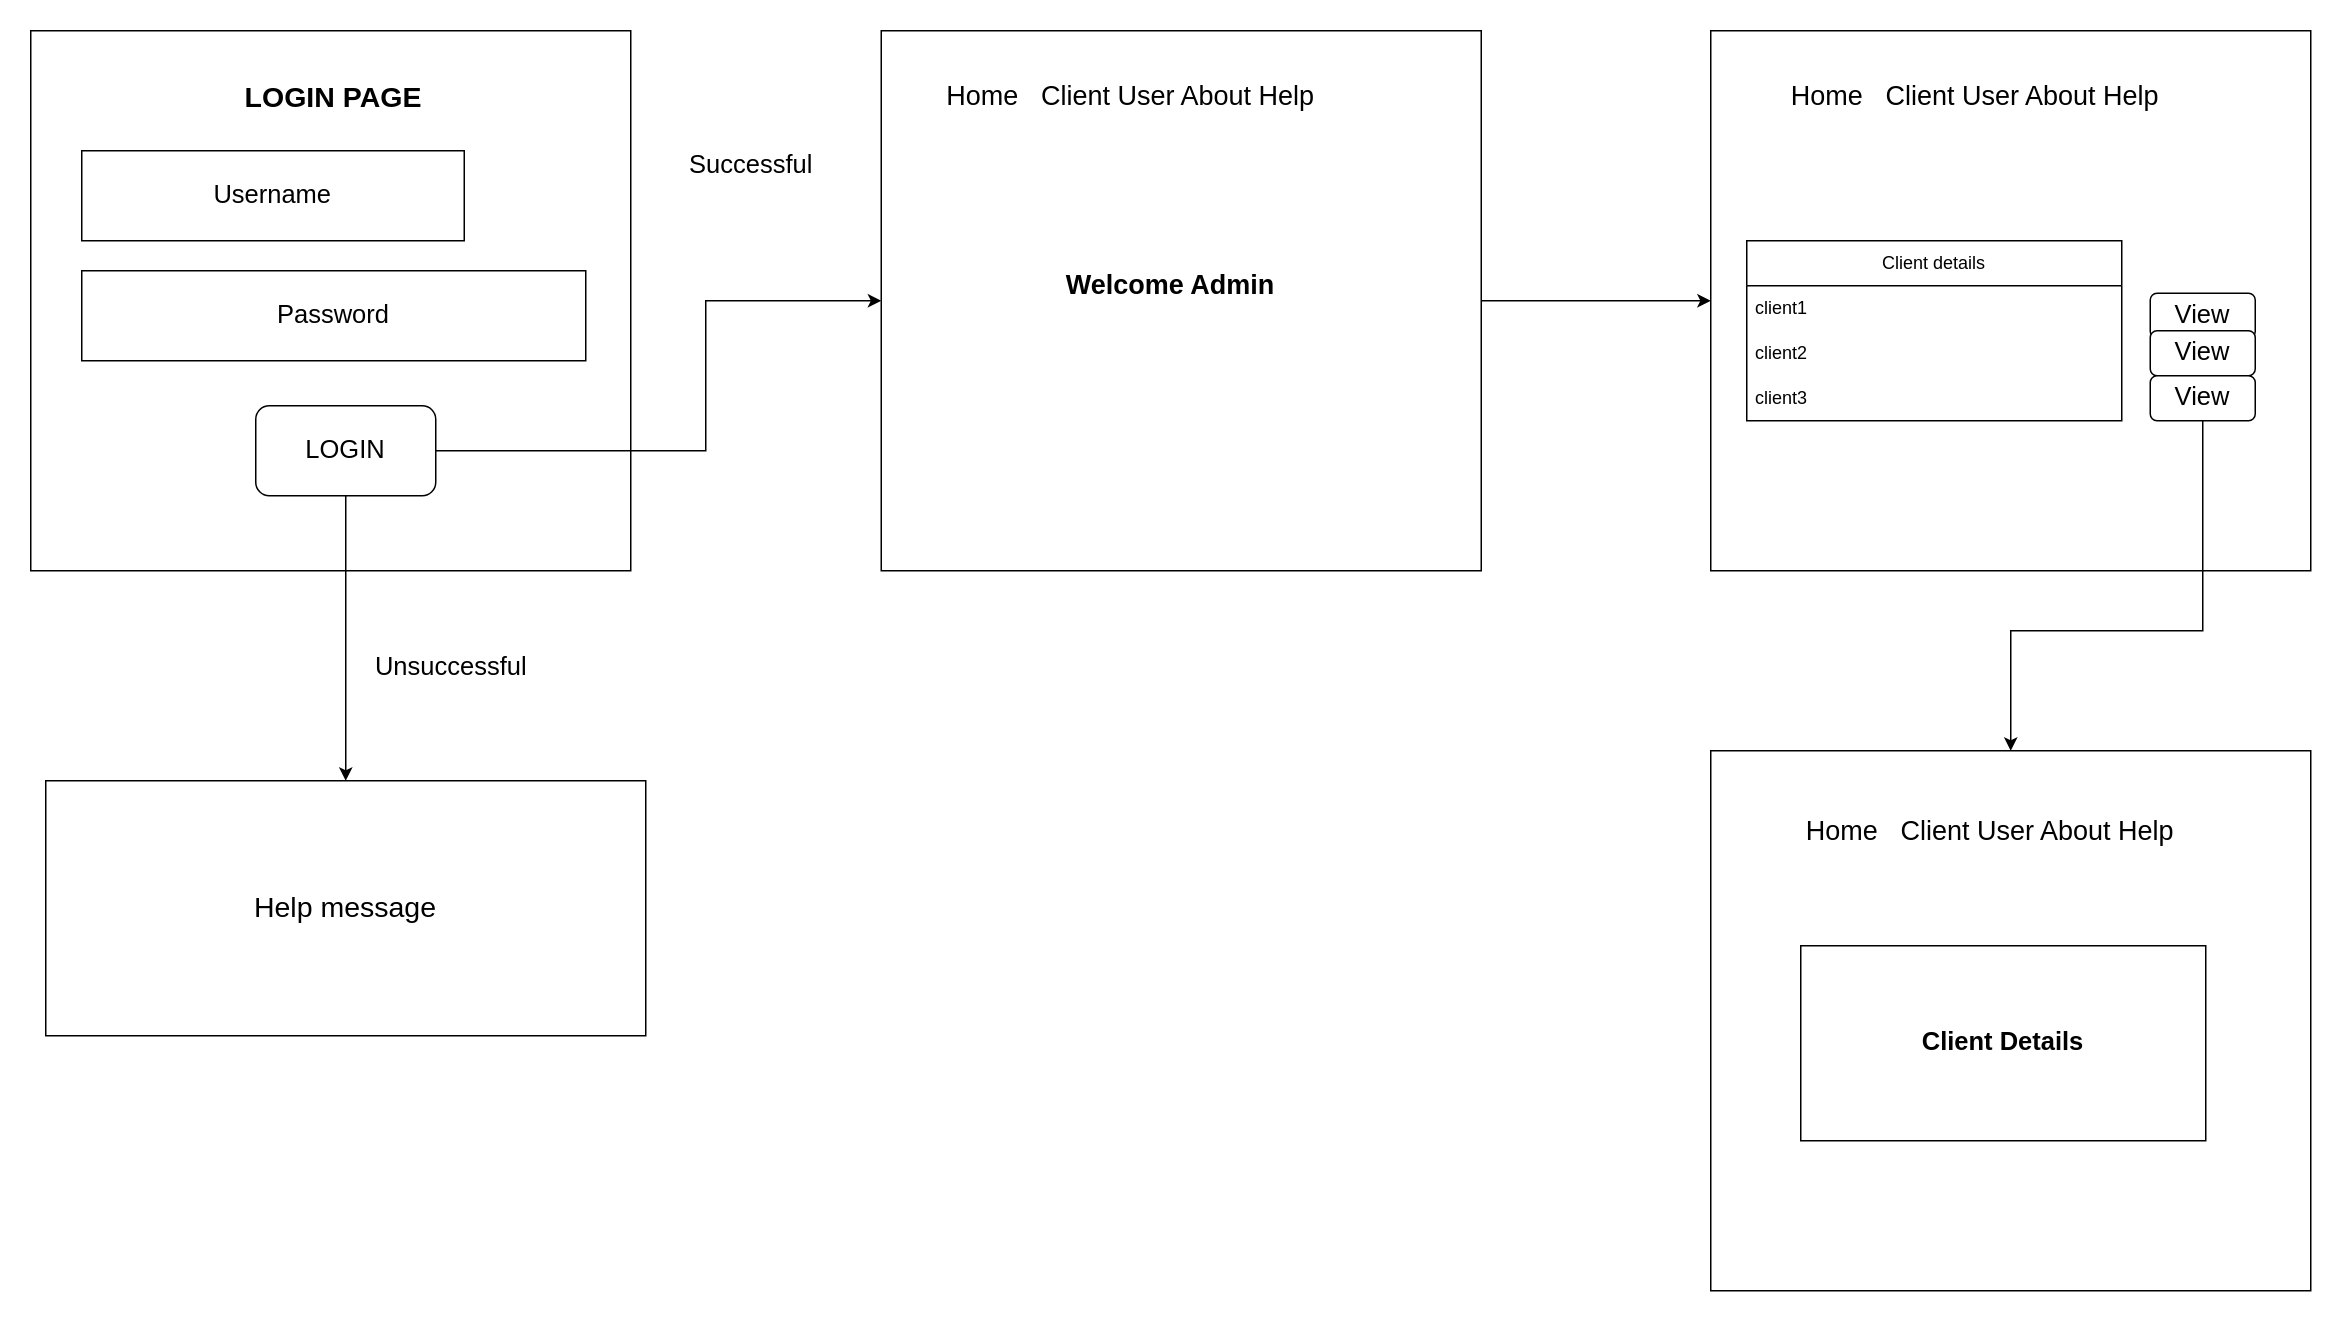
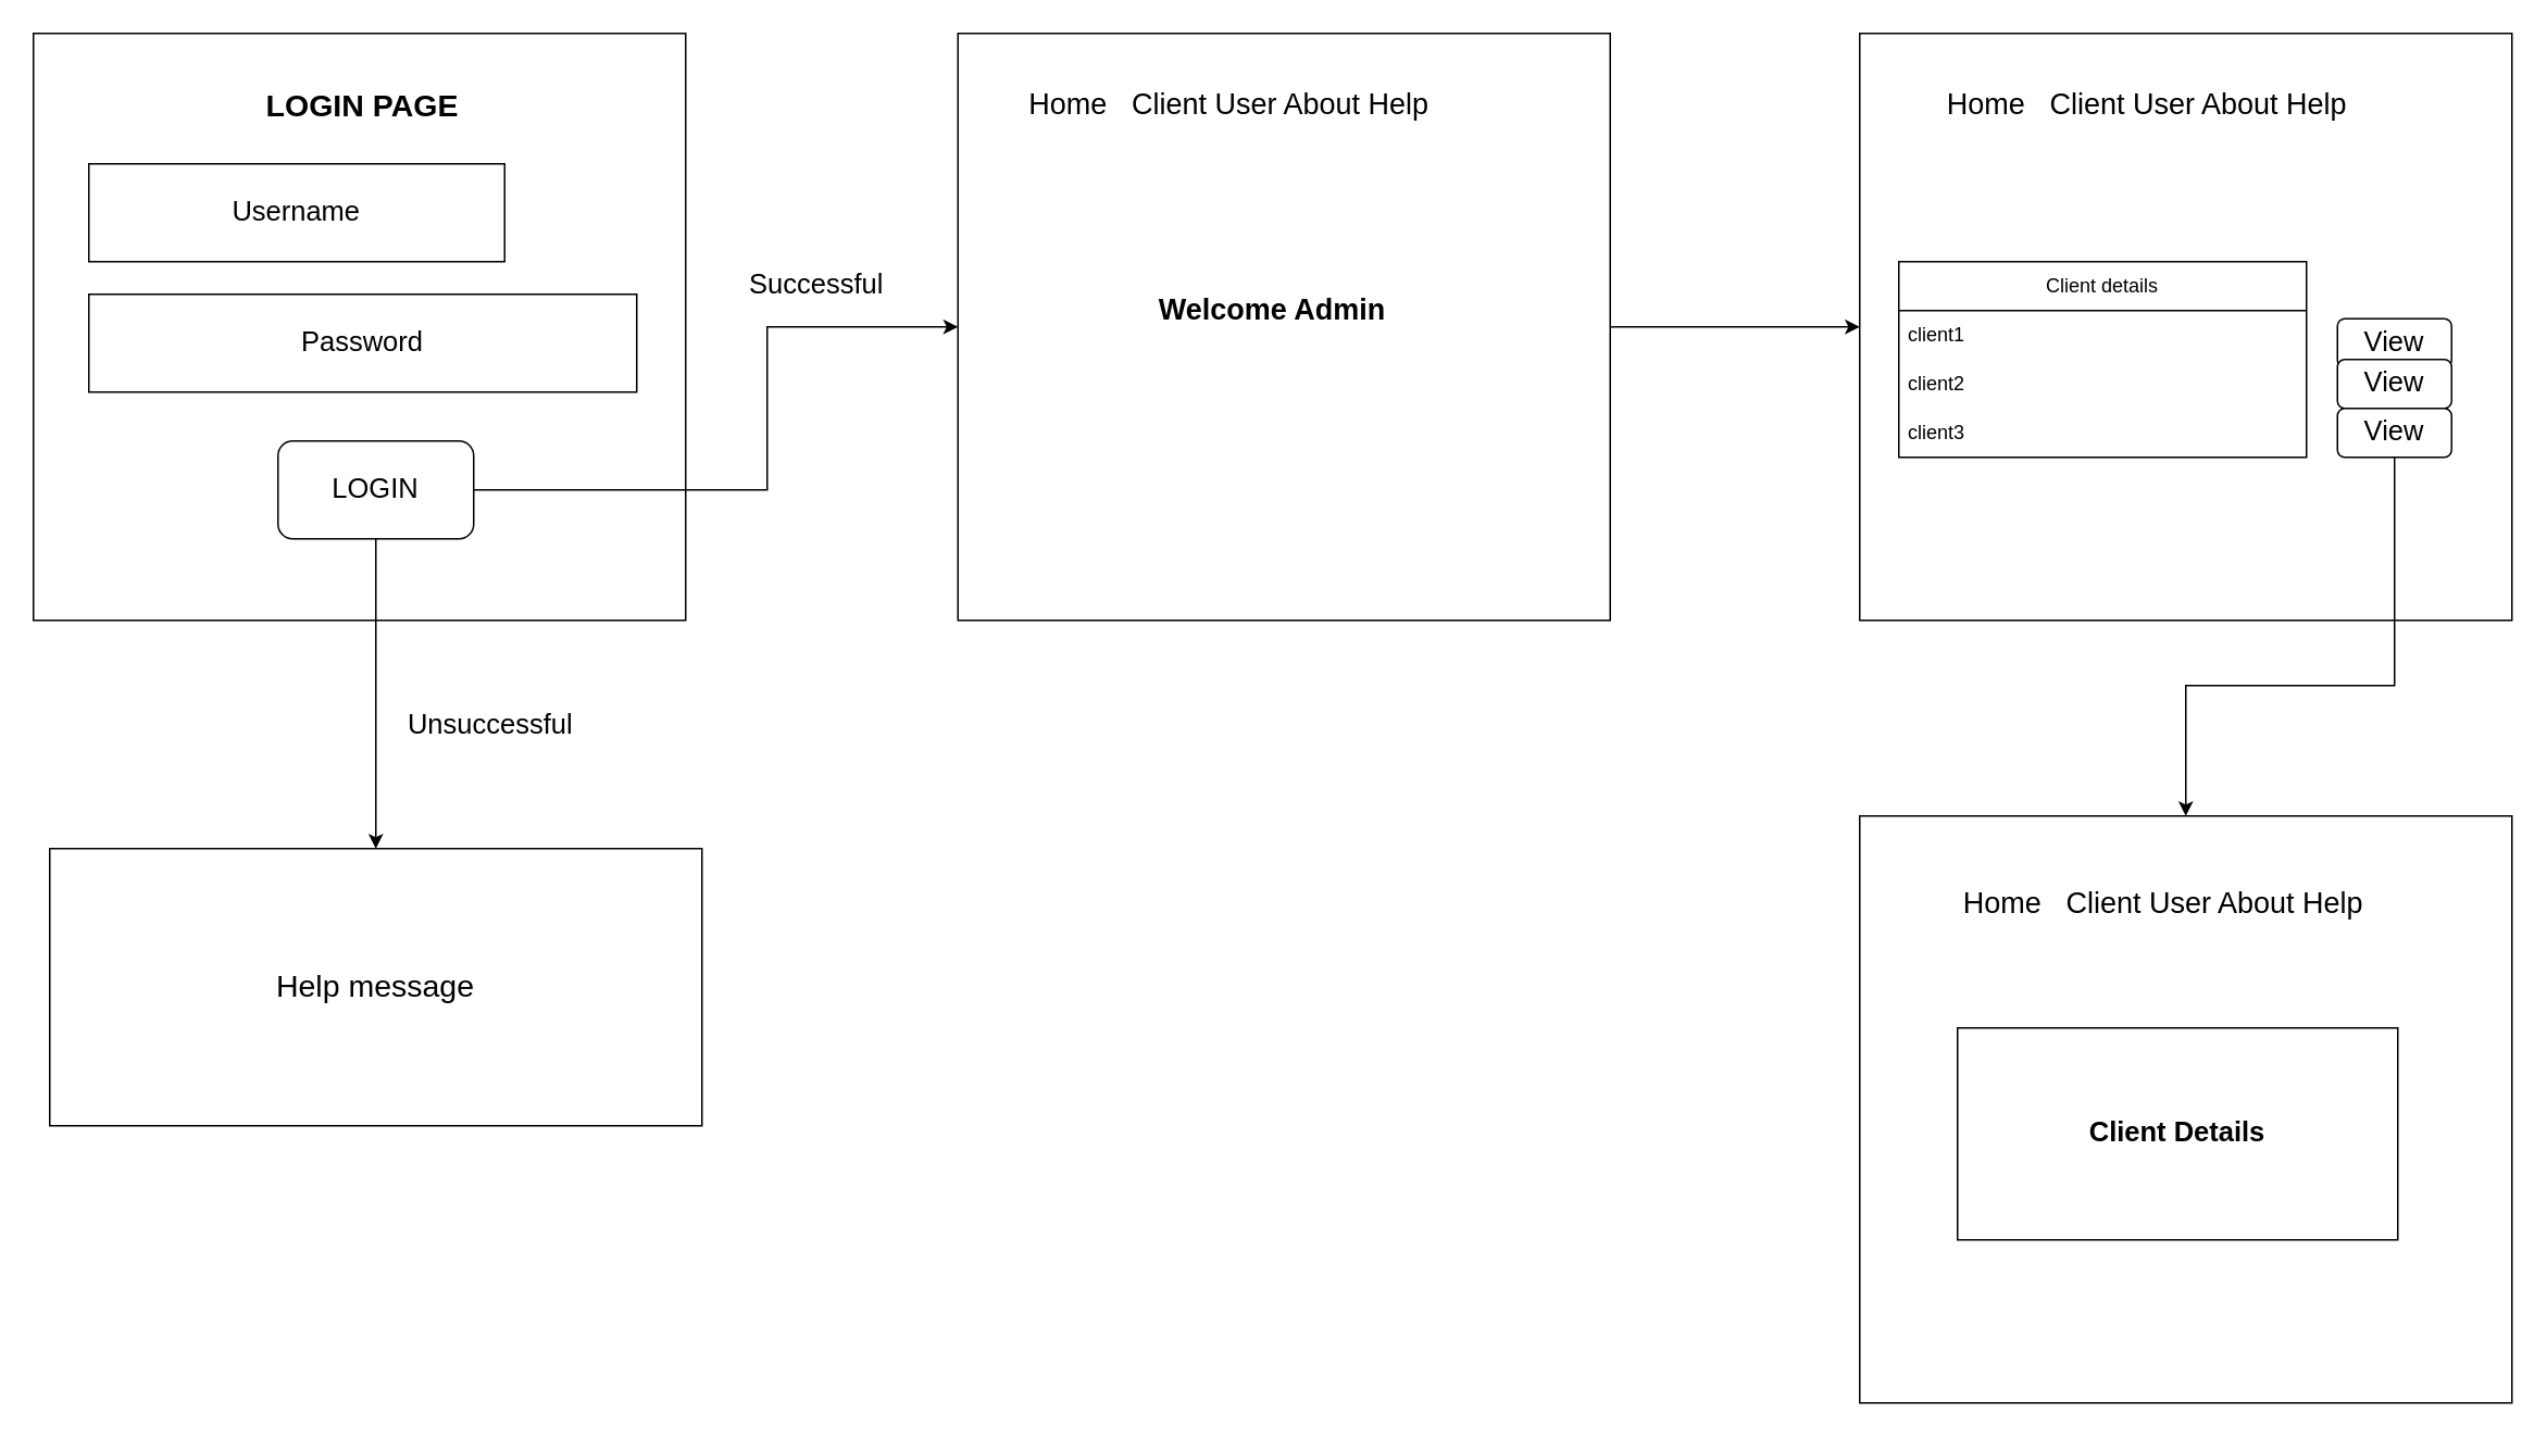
  <mxCell id="0" />
  <mxCell id="1" parent="0" />
  <mxCell id="2" value="" style="rounded=0;whiteSpace=wrap;html=1;" vertex="1" parent="1"><mxGeometry x="1140" y="500" width="400" height="360" as="geometry" /></mxCell>
  <mxCell id="3" value="" style="rounded=0;whiteSpace=wrap;html=1;" vertex="1" parent="1"><mxGeometry x="20" y="20" width="400" height="360" as="geometry" /></mxCell>
  <mxCell id="4" value="&lt;font style=&quot;font-size: 17px;&quot;&gt;Username&lt;/font&gt;" style="rounded=0;whiteSpace=wrap;html=1;" vertex="1" parent="1"><mxGeometry x="54" y="100" width="255" height="60" as="geometry" /></mxCell>
  <mxCell id="5" value="&lt;font style=&quot;font-size: 17px;&quot;&gt;Password&lt;/font&gt;" style="rounded=0;whiteSpace=wrap;html=1;" vertex="1" parent="1"><mxGeometry x="54" y="180" width="336" height="60" as="geometry" /></mxCell>
  <mxCell id="6" style="edgeStyle=orthogonalEdgeStyle;rounded=0;orthogonalLoop=1;jettySize=auto;html=1;exitX=1;exitY=0.5;exitDx=0;exitDy=0;" edge="1" parent="1" source="8" target="10"><mxGeometry relative="1" as="geometry"><Array as="points"><mxPoint x="470" y="300" /><mxPoint x="470" y="200" /></Array></mxGeometry></mxCell>
  <mxCell id="7" style="edgeStyle=orthogonalEdgeStyle;rounded=0;orthogonalLoop=1;jettySize=auto;html=1;exitX=0.5;exitY=1;exitDx=0;exitDy=0;entryX=0.5;entryY=0;entryDx=0;entryDy=0;" edge="1" parent="1" source="8" target="25"><mxGeometry relative="1" as="geometry" /></mxCell>
  <mxCell id="8" value="&lt;font style=&quot;font-size: 17px;&quot;&gt;LOGIN&lt;/font&gt;" style="rounded=1;whiteSpace=wrap;html=1;" vertex="1" parent="1"><mxGeometry x="170" y="270" width="120" height="60" as="geometry" /></mxCell>
  <mxCell id="9" style="edgeStyle=orthogonalEdgeStyle;rounded=0;orthogonalLoop=1;jettySize=auto;html=1;exitX=1;exitY=0.5;exitDx=0;exitDy=0;entryX=0;entryY=0.5;entryDx=0;entryDy=0;" edge="1" parent="1" source="10" target="13"><mxGeometry relative="1" as="geometry" /></mxCell>
  <mxCell id="10" value="" style="rounded=0;whiteSpace=wrap;html=1;" vertex="1" parent="1"><mxGeometry x="587" y="20" width="400" height="360" as="geometry" /></mxCell>
  <mxCell id="11" value="&lt;font style=&quot;font-size: 18px;&quot;&gt;&lt;b&gt;Welcome Admin&lt;/b&gt;&lt;/font&gt;" style="text;html=1;strokeColor=none;fillColor=none;align=center;verticalAlign=middle;whiteSpace=wrap;rounded=0;" vertex="1" parent="1"><mxGeometry x="630" y="150" width="300" height="80" as="geometry" /></mxCell>
  <mxCell id="12" value="&lt;p style=&quot;line-height: 1.295; margin-top: 0pt; margin-bottom: 8pt; font-size: 18px;&quot; dir=&quot;ltr&quot;&gt;&lt;/p&gt;&lt;div style=&quot;font-size: 15px;&quot;&gt;&lt;/div&gt;&lt;span style=&quot;font-family: Calibri, sans-serif; background-color: transparent; font-variant-numeric: normal; font-variant-east-asian: normal; font-variant-alternates: normal; vertical-align: baseline;&quot;&gt;&lt;font style=&quot;font-size: 18px;&quot;&gt;Home&amp;nbsp;&lt;span style=&quot;white-space: pre;&quot;&gt; &lt;/span&gt; Client&lt;span style=&quot;white-space: pre;&quot;&gt; &lt;/span&gt;User&lt;span style=&quot;white-space: pre;&quot;&gt; &lt;/span&gt;About&lt;span style=&quot;white-space: pre;&quot;&gt; &lt;/span&gt;Help&lt;/font&gt;&lt;/span&gt;&lt;p&gt;&lt;/p&gt;&lt;font style=&quot;font-size: 18px;&quot;&gt;&lt;span id=&quot;docs-internal-guid-610a29ac-7fff-7ef5-557a-04ddc8745bf8&quot;&gt;&lt;/span&gt;&lt;/font&gt;" style="text;html=1;strokeColor=none;fillColor=none;align=center;verticalAlign=middle;whiteSpace=wrap;rounded=0;" vertex="1" parent="1"><mxGeometry x="587" y="40" width="333" height="50" as="geometry" /></mxCell>
  <mxCell id="13" value="" style="rounded=0;whiteSpace=wrap;html=1;" vertex="1" parent="1"><mxGeometry x="1140" y="20" width="400" height="360" as="geometry" /></mxCell>
  <mxCell id="14" value="Client details" style="swimlane;fontStyle=0;childLayout=stackLayout;horizontal=1;startSize=30;horizontalStack=0;resizeParent=1;resizeParentMax=0;resizeLast=0;collapsible=1;marginBottom=0;whiteSpace=wrap;html=1;" vertex="1" parent="1"><mxGeometry x="1164" y="160" width="250" height="120" as="geometry" /></mxCell>
  <mxCell id="15" value="client1" style="text;strokeColor=none;fillColor=none;align=left;verticalAlign=middle;spacingLeft=4;spacingRight=4;overflow=hidden;points=[[0,0.5],[1,0.5]];portConstraint=eastwest;rotatable=0;whiteSpace=wrap;html=1;" vertex="1" parent="14"><mxGeometry y="30" width="250" height="30" as="geometry" /></mxCell>
  <mxCell id="16" value="client2" style="text;strokeColor=none;fillColor=none;align=left;verticalAlign=middle;spacingLeft=4;spacingRight=4;overflow=hidden;points=[[0,0.5],[1,0.5]];portConstraint=eastwest;rotatable=0;whiteSpace=wrap;html=1;" vertex="1" parent="14"><mxGeometry y="60" width="250" height="30" as="geometry" /></mxCell>
  <mxCell id="17" value="client3" style="text;strokeColor=none;fillColor=none;align=left;verticalAlign=middle;spacingLeft=4;spacingRight=4;overflow=hidden;points=[[0,0.5],[1,0.5]];portConstraint=eastwest;rotatable=0;whiteSpace=wrap;html=1;" vertex="1" parent="14"><mxGeometry y="90" width="250" height="30" as="geometry" /></mxCell>
  <mxCell id="18" value="&lt;p style=&quot;line-height: 1.295; margin-top: 0pt; margin-bottom: 8pt; font-size: 18px;&quot; dir=&quot;ltr&quot;&gt;&lt;/p&gt;&lt;div style=&quot;font-size: 15px;&quot;&gt;&lt;/div&gt;&lt;span style=&quot;font-family: Calibri, sans-serif; background-color: transparent; font-variant-numeric: normal; font-variant-east-asian: normal; font-variant-alternates: normal; vertical-align: baseline;&quot;&gt;&lt;font style=&quot;font-size: 18px;&quot;&gt;Home&amp;nbsp;&lt;span style=&quot;white-space: pre;&quot;&gt; &lt;/span&gt; Client&lt;span style=&quot;white-space: pre;&quot;&gt; &lt;/span&gt;User&lt;span style=&quot;white-space: pre;&quot;&gt; &lt;/span&gt;About&lt;span style=&quot;white-space: pre;&quot;&gt; &lt;/span&gt;Help&lt;/font&gt;&lt;/span&gt;&lt;p&gt;&lt;/p&gt;&lt;font style=&quot;font-size: 18px;&quot;&gt;&lt;span id=&quot;docs-internal-guid-610a29ac-7fff-7ef5-557a-04ddc8745bf8&quot;&gt;&lt;/span&gt;&lt;/font&gt;" style="text;html=1;strokeColor=none;fillColor=none;align=center;verticalAlign=middle;whiteSpace=wrap;rounded=0;" vertex="1" parent="1"><mxGeometry x="1150" y="40" width="333" height="50" as="geometry" /></mxCell>
  <mxCell id="19" value="&lt;p style=&quot;line-height: 1.295; margin-top: 0pt; margin-bottom: 8pt; font-size: 18px;&quot; dir=&quot;ltr&quot;&gt;&lt;/p&gt;&lt;div style=&quot;font-size: 15px;&quot;&gt;&lt;/div&gt;&lt;span style=&quot;font-family: Calibri, sans-serif; background-color: transparent; font-variant-numeric: normal; font-variant-east-asian: normal; font-variant-alternates: normal; vertical-align: baseline;&quot;&gt;&lt;font style=&quot;font-size: 18px;&quot;&gt;Home&amp;nbsp;&lt;span style=&quot;white-space: pre;&quot;&gt; &lt;/span&gt; Client&lt;span style=&quot;white-space: pre;&quot;&gt; &lt;/span&gt;User&lt;span style=&quot;white-space: pre;&quot;&gt; &lt;/span&gt;About&lt;span style=&quot;white-space: pre;&quot;&gt; &lt;/span&gt;Help&lt;/font&gt;&lt;/span&gt;&lt;p&gt;&lt;/p&gt;&lt;font style=&quot;font-size: 18px;&quot;&gt;&lt;span id=&quot;docs-internal-guid-610a29ac-7fff-7ef5-557a-04ddc8745bf8&quot;&gt;&lt;/span&gt;&lt;/font&gt;" style="text;html=1;strokeColor=none;fillColor=none;align=center;verticalAlign=middle;whiteSpace=wrap;rounded=0;" vertex="1" parent="1"><mxGeometry x="1160" y="530" width="333" height="50" as="geometry" /></mxCell>
  <mxCell id="20" value="&lt;font style=&quot;font-size: 17px;&quot;&gt;View&lt;/font&gt;" style="rounded=1;whiteSpace=wrap;html=1;" vertex="1" parent="1"><mxGeometry x="1433" y="195" width="70" height="30" as="geometry" /></mxCell>
  <mxCell id="21" value="&lt;font style=&quot;font-size: 17px;&quot;&gt;View&lt;/font&gt;" style="rounded=1;whiteSpace=wrap;html=1;" vertex="1" parent="1"><mxGeometry x="1433" y="220" width="70" height="30" as="geometry" /></mxCell>
  <mxCell id="22" style="edgeStyle=orthogonalEdgeStyle;rounded=0;orthogonalLoop=1;jettySize=auto;html=1;exitX=0.5;exitY=1;exitDx=0;exitDy=0;entryX=0.5;entryY=0;entryDx=0;entryDy=0;" edge="1" parent="1" source="23" target="2"><mxGeometry relative="1" as="geometry"><Array as="points"><mxPoint x="1468" y="420" /><mxPoint x="1340" y="420" /></Array></mxGeometry></mxCell>
  <mxCell id="23" value="&lt;font style=&quot;font-size: 17px;&quot;&gt;View&lt;/font&gt;" style="rounded=1;whiteSpace=wrap;html=1;" vertex="1" parent="1"><mxGeometry x="1433" y="250" width="70" height="30" as="geometry" /></mxCell>
  <mxCell id="24" value="&lt;b&gt;&lt;font style=&quot;font-size: 17px;&quot;&gt;Client Details&lt;/font&gt;&lt;/b&gt;" style="rounded=0;whiteSpace=wrap;html=1;" vertex="1" parent="1"><mxGeometry x="1200" y="630" width="270" height="130" as="geometry" /></mxCell>
  <mxCell id="25" value="&lt;font style=&quot;font-size: 19px;&quot;&gt;Help message&lt;/font&gt;" style="rounded=0;whiteSpace=wrap;html=1;" vertex="1" parent="1"><mxGeometry x="30" y="520" width="400" height="170" as="geometry" /></mxCell>
  <mxCell id="26" value="&lt;font style=&quot;font-size: 17px;&quot;&gt;Unsuccessful&lt;/font&gt;" style="text;html=1;align=center;verticalAlign=middle;resizable=0;points=[];autosize=1;strokeColor=none;fillColor=none;" vertex="1" parent="1"><mxGeometry x="240" y="430" width="120" height="30" as="geometry" /></mxCell>
- <mxCell id="27" value="&lt;font style=&quot;font-size: 17px;&quot;&gt;Successful&lt;/font&gt;" style="text;html=1;align=center;verticalAlign=middle;resizable=0;points=[];autosize=1;strokeColor=none;fillColor=none;" vertex="1" parent="1"><mxGeometry x="445" y="95" width="110" height="30" as="geometry" /></mxCell>
+ <mxCell id="27" value="&lt;font style=&quot;font-size: 17px;&quot;&gt;Successful&lt;/font&gt;" style="text;html=1;align=center;verticalAlign=middle;resizable=0;points=[];autosize=1;strokeColor=none;fillColor=none;" vertex="1" parent="1"><mxGeometry x="445" y="160" width="110" height="30" as="geometry" /></mxCell>
  <mxCell id="28" value="&lt;font style=&quot;font-size: 19px;&quot;&gt;&lt;b&gt;LOGIN PAGE&lt;/b&gt;&lt;/font&gt;" style="text;html=1;strokeColor=none;fillColor=none;align=center;verticalAlign=middle;whiteSpace=wrap;rounded=0;" vertex="1" parent="1"><mxGeometry x="112" y="50" width="220" height="30" as="geometry" /></mxCell>
